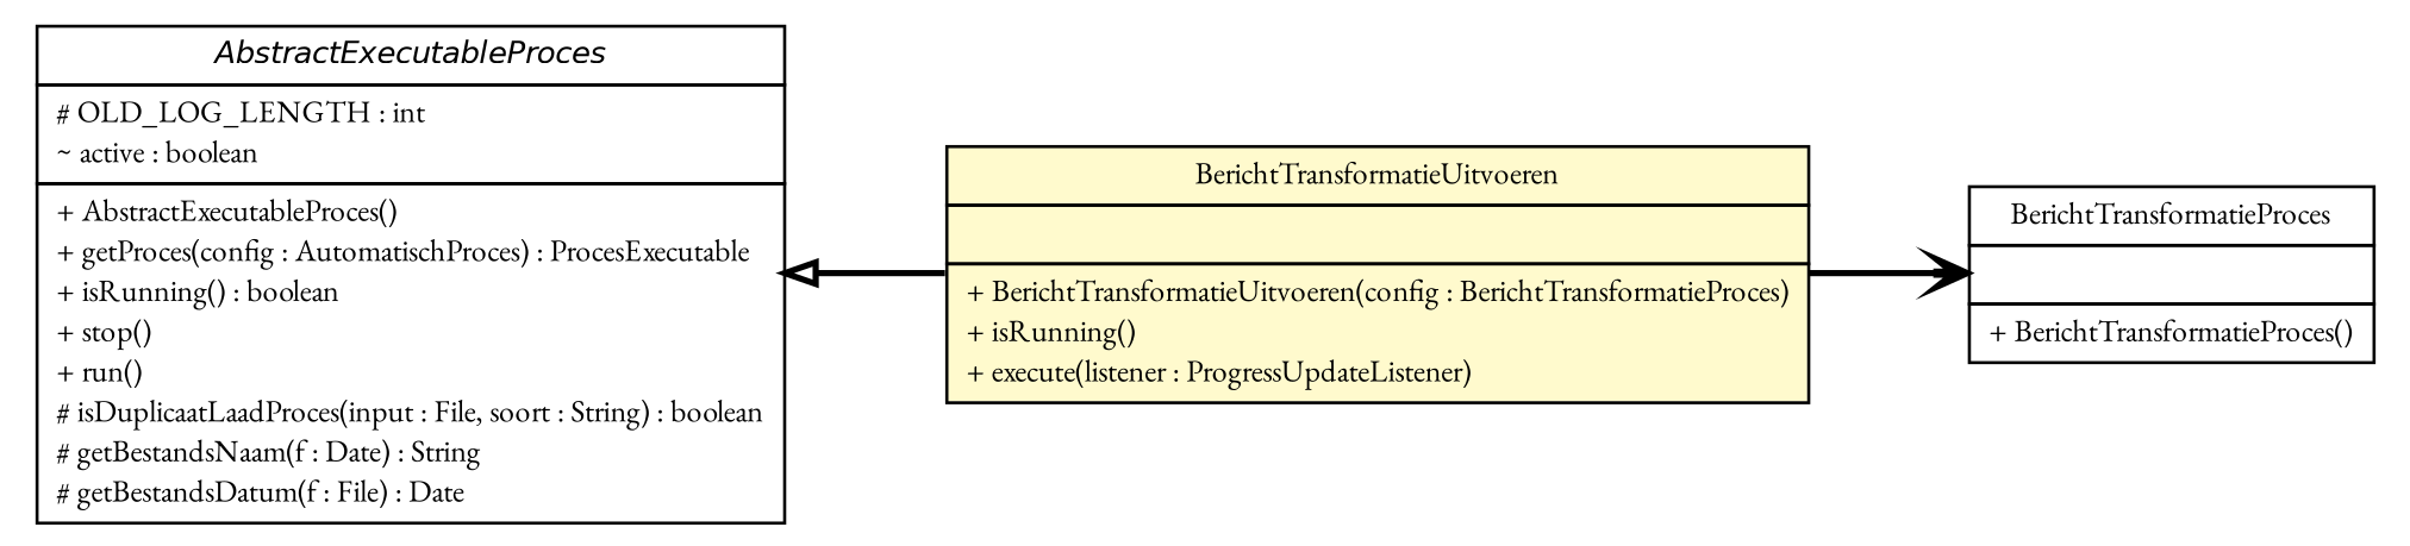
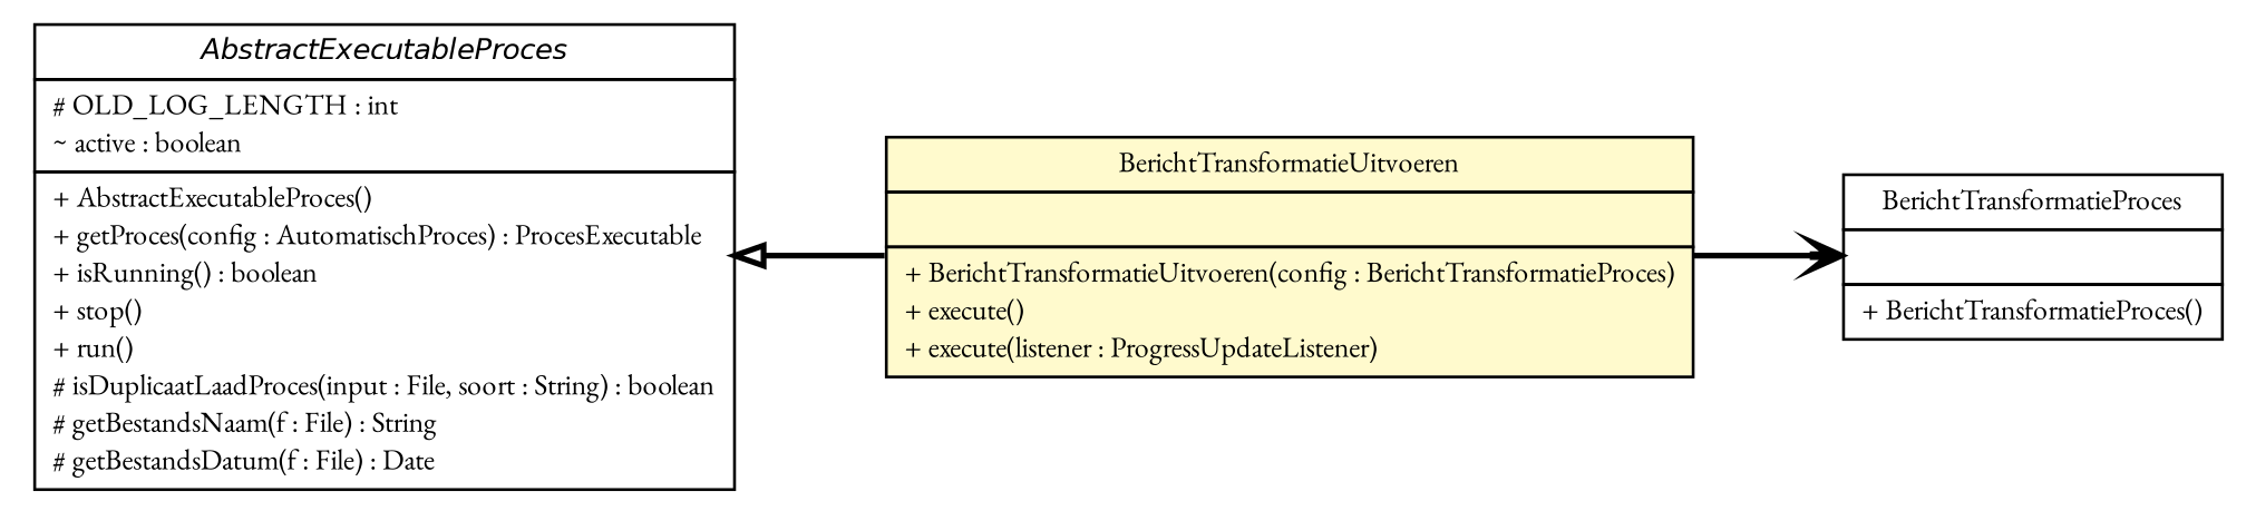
  digraph {
    fontname="EB Garamond"
    nodesep=0.25
    rankdir=LR
    ranksep=0.5
    node [fontcolor=black fontname="EB Garamond" fontsize=10.0 shape=plaintext]
    edge [fontname="EB Garamond" headport=p labelfontname=Helvetica labelfontsize=10 style=bold tailport=p]
-   n1 [label=<<table title="nl.b3p.brmo.service.scanner.AbstractExecutableProces" border="0" cellborder="1" cellspacing="0" cellpadding="2" port="p" href="./AbstractExecutableProces.html"> 		<tr><td><table border="0" cellspacing="0" cellpadding="1"> <tr><td align="center" balign="center"><font face="Helvetica-Oblique"> AbstractExecutableProces </font></td></tr> 		</table></td></tr> 		<tr><td><table border="0" cellspacing="0" cellpadding="1"> <tr><td align="left" balign="left"> # OLD_LOG_LENGTH : int </td></tr> <tr><td align="left" balign="left"> ~ active : boolean </td></tr> 		</table></td></tr> 		<tr><td><table border="0" cellspacing="0" cellpadding="1"> <tr><td align="left" balign="left"> + AbstractExecutableProces() </td></tr> <tr><td align="left" balign="left"> + getProces(config : AutomatischProces) : ProcesExecutable </td></tr> <tr><td align="left" balign="left"> + isRunning() : boolean </td></tr> <tr><td align="left" balign="left"> + stop() </td></tr> <tr><td align="left" balign="left"> + run() </td></tr> <tr><td align="left" balign="left"> # isDuplicaatLaadProces(input : File, soort : String) : boolean </td></tr> <tr><td align="left" balign="left"> # getBestandsNaam(f : Date) : String </td></tr> <tr><td align="left" balign="left"> # getBestandsDatum(f : File) : Date </td></tr> 		</table></td></tr> 		</table>>]
-   n2 [label=<<table title="nl.b3p.brmo.service.scanner.BerichtTransformatieUitvoeren" border="0" cellborder="1" cellspacing="0" cellpadding="2" port="p" bgcolor="lemonChiffon" href="./BerichtTransformatieUitvoeren.html"> 		<tr><td><table border="0" cellspacing="0" cellpadding="1"> <tr><td align="center" balign="center"> BerichtTransformatieUitvoeren </td></tr> 		</table></td></tr> 		<tr><td><table border="0" cellspacing="0" cellpadding="1"> <tr><td align="left" balign="left">  </td></tr> 		</table></td></tr> 		<tr><td><table border="0" cellspacing="0" cellpadding="1"> <tr><td align="left" balign="left"> + BerichtTransformatieUitvoeren(config : BerichtTransformatieProces) </td></tr> <tr><td align="left" balign="left"> + isRunning() </td></tr> <tr><td align="left" balign="left"> + execute(listener : ProgressUpdateListener) </td></tr> 		</table></td></tr> 		</table>>]
+   n1 [label=<<table title="nl.b3p.brmo.service.scanner.AbstractExecutableProces" border="0" cellborder="1" cellspacing="0" cellpadding="2" port="p" href="./AbstractExecutableProces.html"> 		<tr><td><table border="0" cellspacing="0" cellpadding="1"> <tr><td align="center" balign="center"><font face="Helvetica-Oblique"> AbstractExecutableProces </font></td></tr> 		</table></td></tr> 		<tr><td><table border="0" cellspacing="0" cellpadding="1"> <tr><td align="left" balign="left"> # OLD_LOG_LENGTH : int </td></tr> <tr><td align="left" balign="left"> ~ active : boolean </td></tr> 		</table></td></tr> 		<tr><td><table border="0" cellspacing="0" cellpadding="1"> <tr><td align="left" balign="left"> + AbstractExecutableProces() </td></tr> <tr><td align="left" balign="left"> + getProces(config : AutomatischProces) : ProcesExecutable </td></tr> <tr><td align="left" balign="left"> + isRunning() : boolean </td></tr> <tr><td align="left" balign="left"> + stop() </td></tr> <tr><td align="left" balign="left"> + run() </td></tr> <tr><td align="left" balign="left"> # isDuplicaatLaadProces(input : File, soort : String) : boolean </td></tr> <tr><td align="left" balign="left"> # getBestandsNaam(f : File) : String </td></tr> <tr><td align="left" balign="left"> # getBestandsDatum(f : File) : Date </td></tr> 		</table></td></tr> 		</table>>]
+   n2 [label=<<table title="nl.b3p.brmo.service.scanner.BerichtTransformatieUitvoeren" border="0" cellborder="1" cellspacing="0" cellpadding="2" port="p" bgcolor="lemonChiffon" href="./BerichtTransformatieUitvoeren.html"> 		<tr><td><table border="0" cellspacing="0" cellpadding="1"> <tr><td align="center" balign="center"> BerichtTransformatieUitvoeren </td></tr> 		</table></td></tr> 		<tr><td><table border="0" cellspacing="0" cellpadding="1"> <tr><td align="left" balign="left">  </td></tr> 		</table></td></tr> 		<tr><td><table border="0" cellspacing="0" cellpadding="1"> <tr><td align="left" balign="left"> + BerichtTransformatieUitvoeren(config : BerichtTransformatieProces) </td></tr> <tr><td align="left" balign="left"> + execute() </td></tr> <tr><td align="left" balign="left"> + execute(listener : ProgressUpdateListener) </td></tr> 		</table></td></tr> 		</table>>]
    n3 [label=<<table title="nl.b3p.brmo.persistence.staging.BerichtTransformatieProces" border="0" cellborder="1" cellspacing="0" cellpadding="2" port="p"> 		<tr><td><table border="0" cellspacing="0" cellpadding="1"> <tr><td align="center" balign="center"> BerichtTransformatieProces </td></tr> 		</table></td></tr> 		<tr><td><table border="0" cellspacing="0" cellpadding="1"> <tr><td align="left" balign="left">  </td></tr> 		</table></td></tr> 		<tr><td><table border="0" cellspacing="0" cellpadding="1"> <tr><td align="left" balign="left"> + BerichtTransformatieProces() </td></tr> 		</table></td></tr> 		</table>>]
    n1 -> n2 [arrowtail=empty dir=back fontsize=10]
    n2 -> n3 [arrowhead=open color=black fontcolor=black fontsize=10.0]
  }
